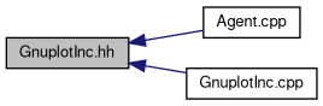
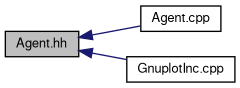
  digraph {
    rankdir=LR
    node [color=black fillcolor=white fontname=FreeSans fontsize=10 shape=record style=filled]
    edge [color=midnightblue dir=back fontname=FreeSans fontsize=10 labelfontname=FreeSans labelfontsize=10 style=solid]
-   n1 [fillcolor=grey75 fontcolor=black height=0.2 label="GnuplotInc.hh" width=0.4]
+   n1 [fillcolor=grey75 fontcolor=black height=0.2 label="Agent.hh" width=0.4]
    n2 [height=0.2 label="Agent.cpp" width=0.4]
    n3 [height=0.2 label="GnuplotInc.cpp" width=0.4]
    n1 -> n2
    n1 -> n3
  }
